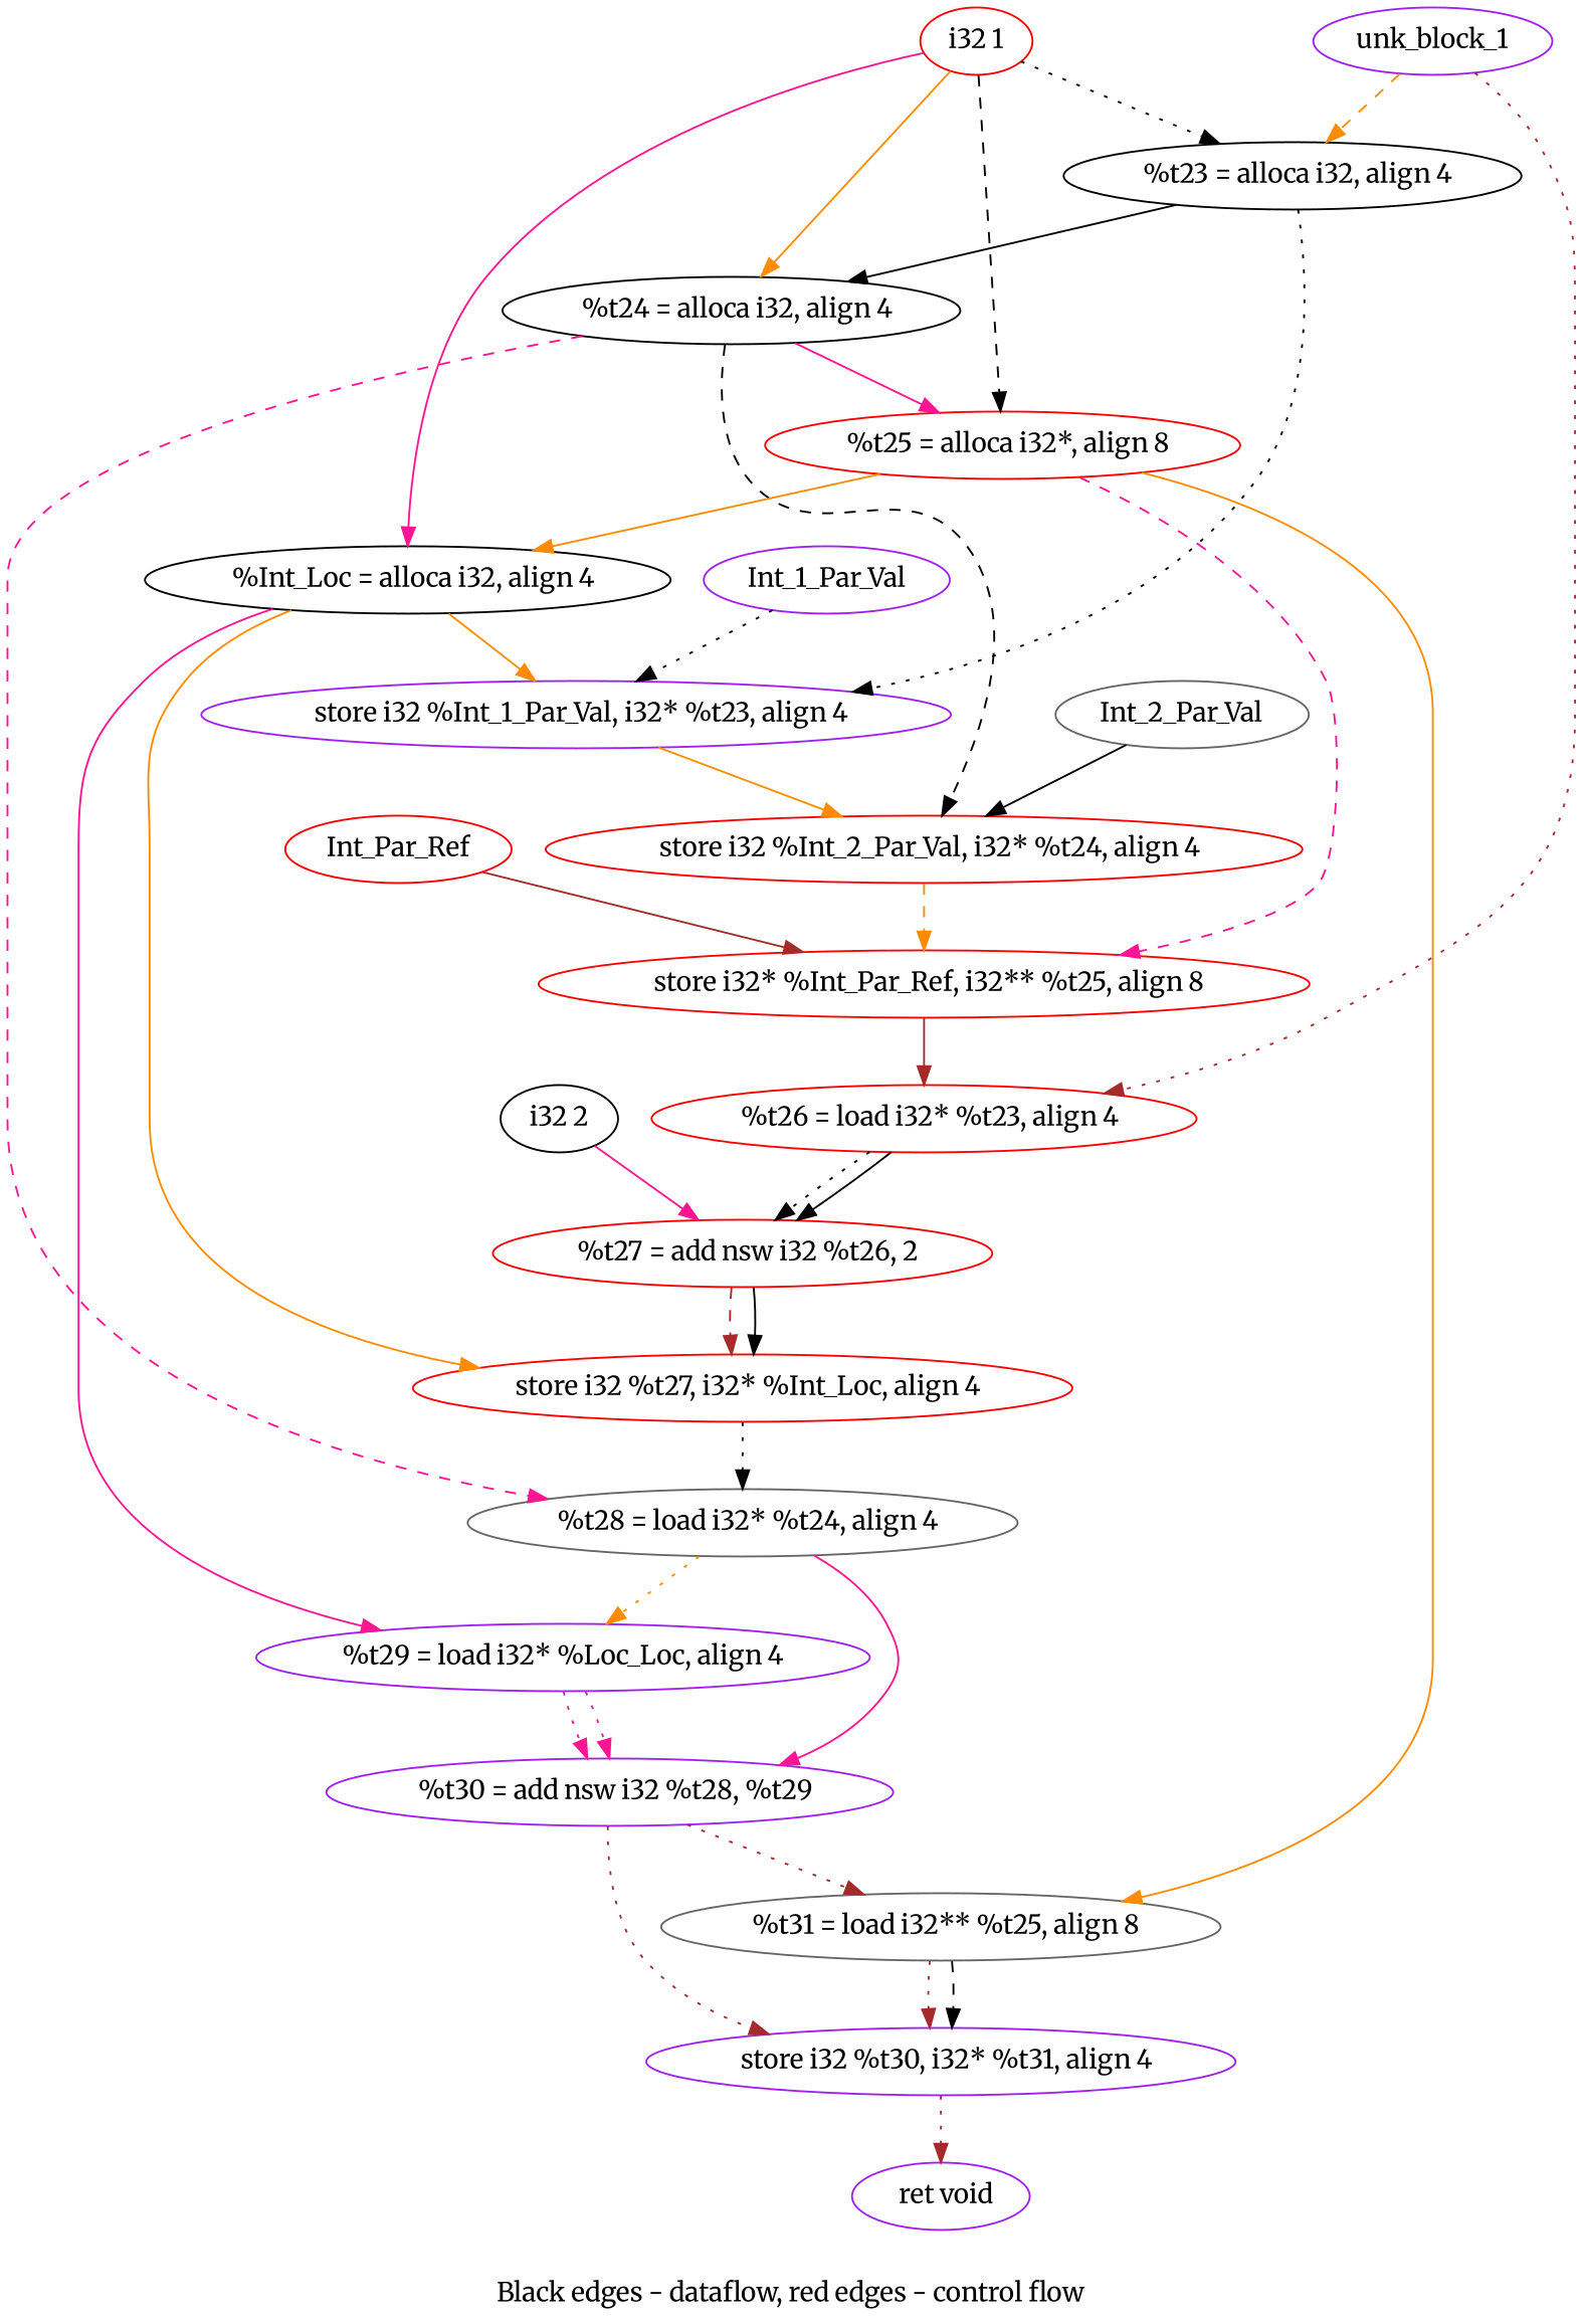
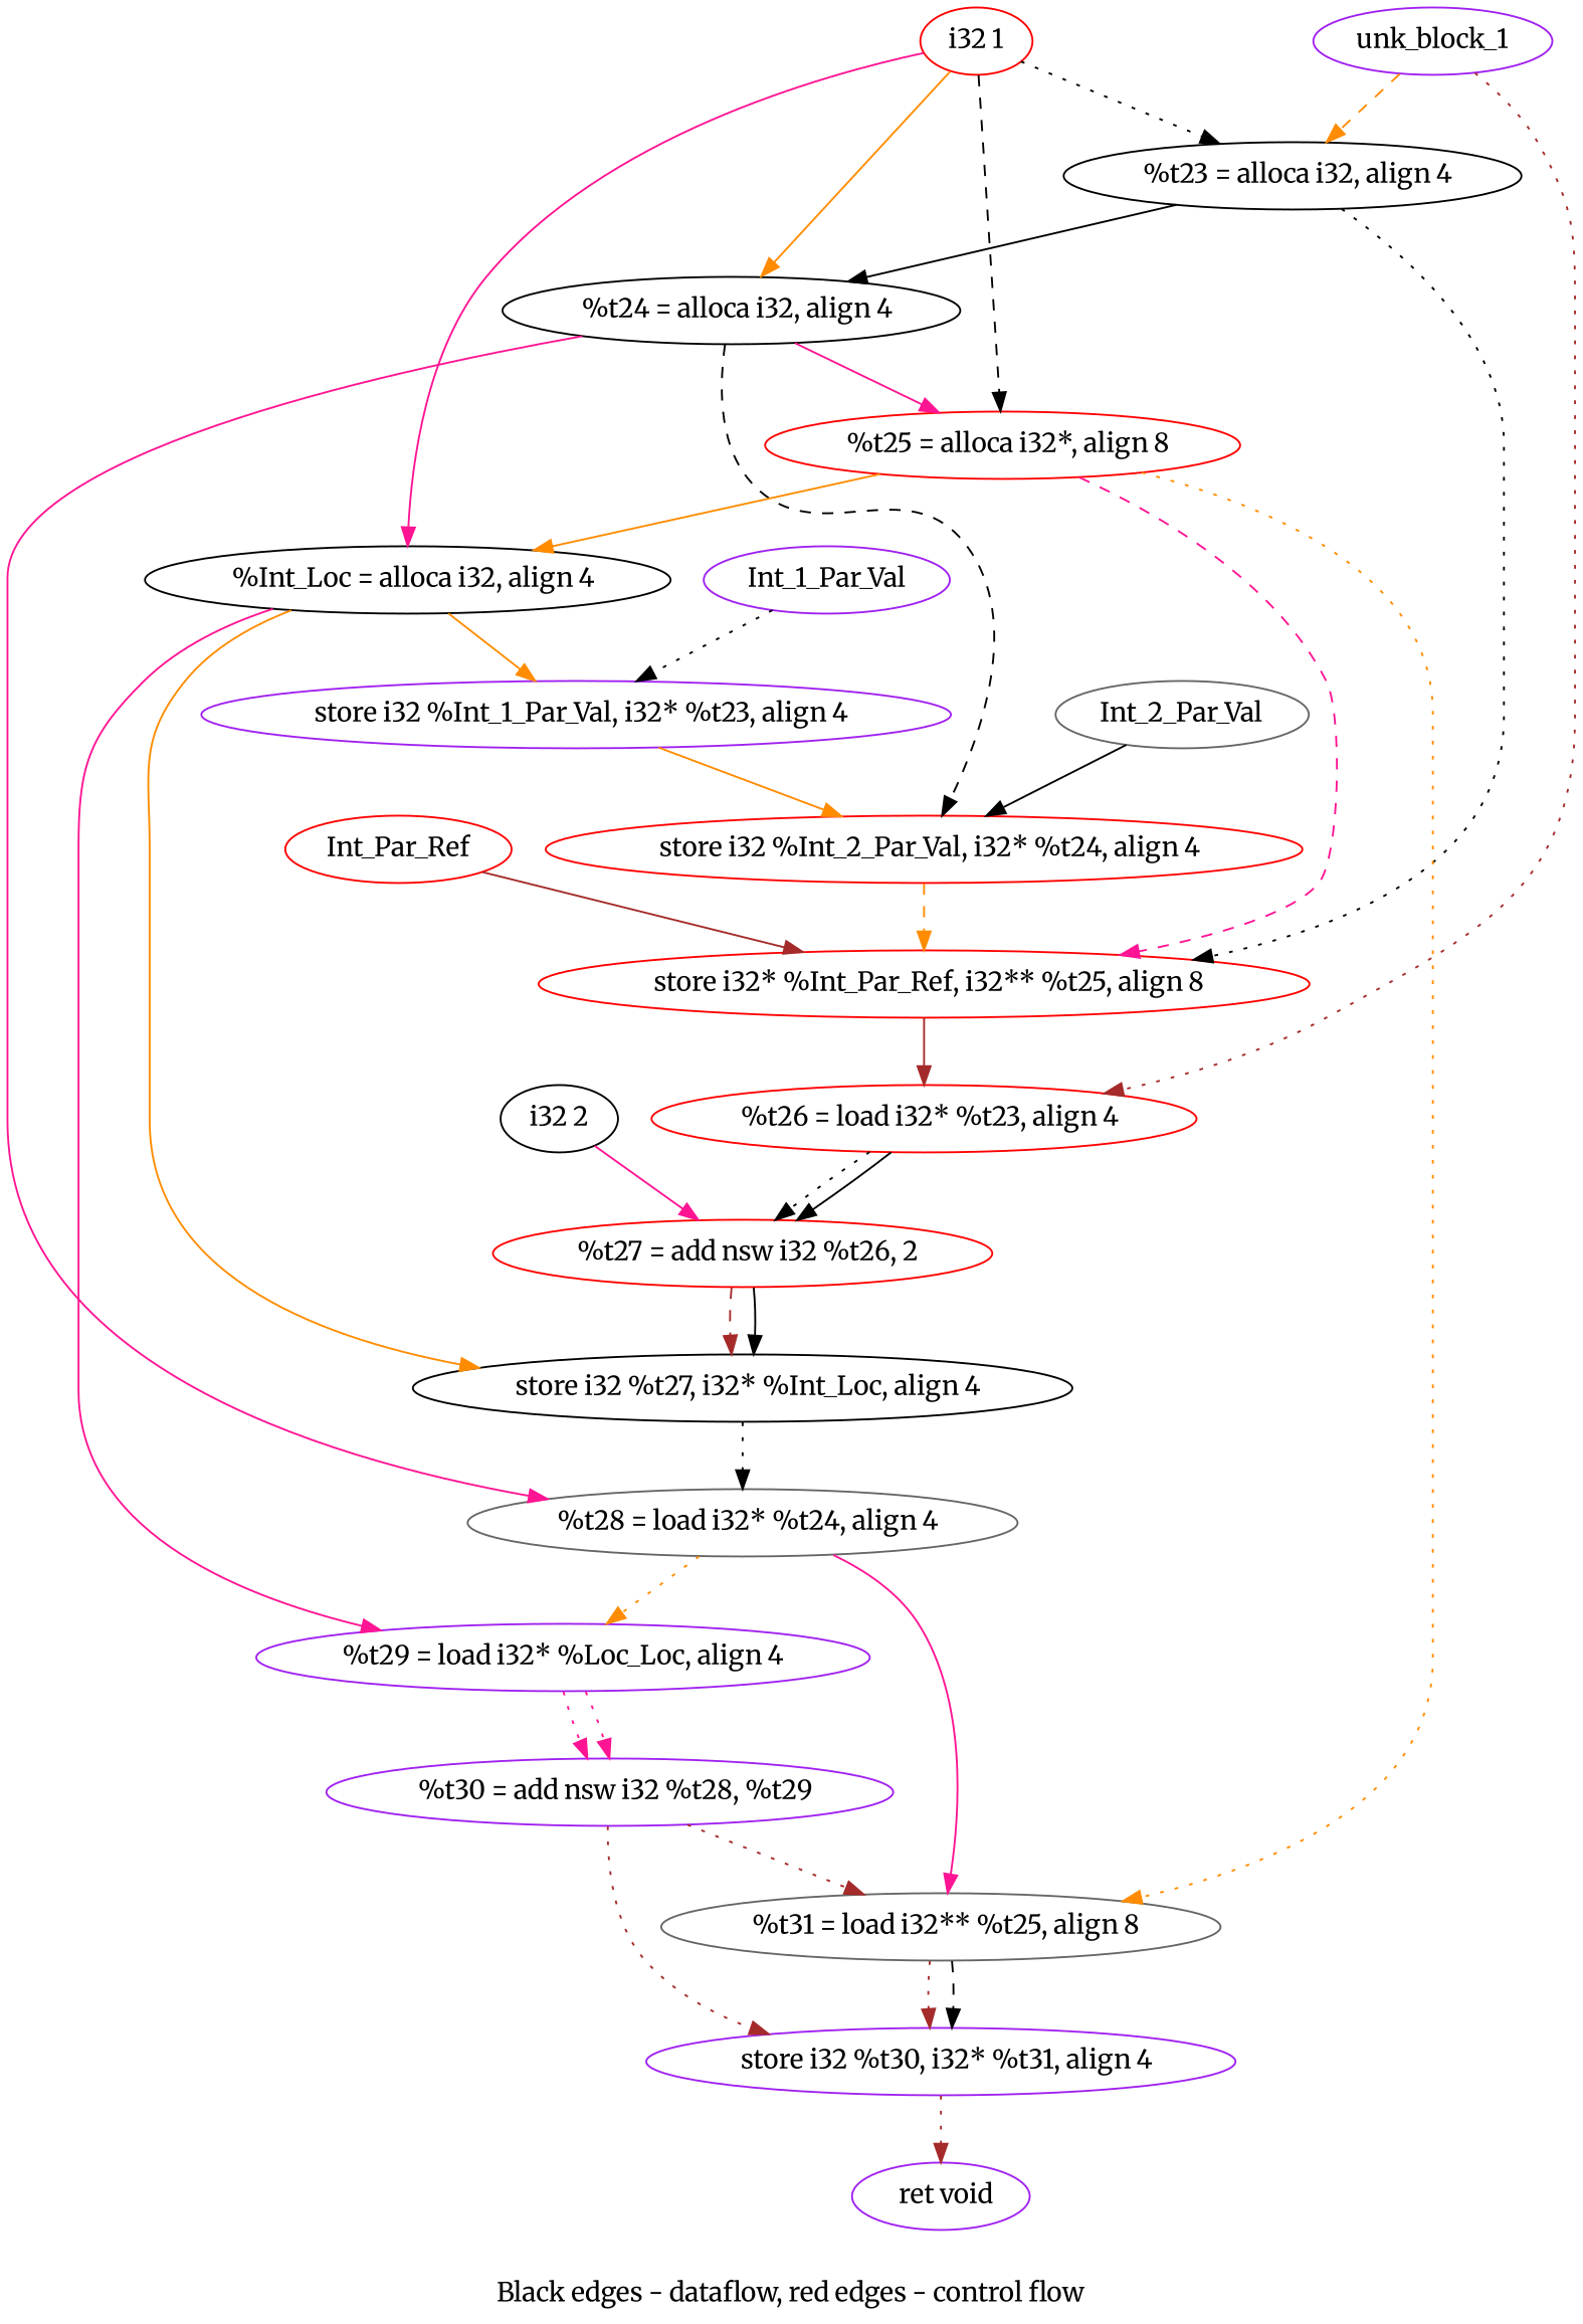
  digraph {
    compound=true
    fontname=Merriweather
    label="Black edges - dataflow, red edges - control flow"
    node [color=purple fontname=Merriweather]
    edge [color=black fontname=Merriweather style=solid]
    n1 [color=black label="  %t23 = alloca i32, align 4"]
    n2 [color=black label="  %t24 = alloca i32, align 4"]
    n3 [label="  store i32 %Int_1_Par_Val, i32* %t23, align 4"]
    n4 [color=red label="  %t25 = alloca i32*, align 8"]
    n5 [color=red label="  store i32 %Int_2_Par_Val, i32* %t24, align 4"]
    n6 [color=gray40 label="  %t28 = load i32* %t24, align 4"]
    n7 [color=red label="  %t26 = load i32* %t23, align 4"]
    n8 [color=red label="  %t27 = add nsw i32 %t26, 2"]
    n9 [color=black label="  %Int_Loc = alloca i32, align 4"]
    n10 [color=red label="  store i32* %Int_Par_Ref, i32** %t25, align 8"]
    n11 [color=gray40 label="  %t31 = load i32** %t25, align 8"]
    n12 [label="%t29 = load i32* %Loc_Loc, align 4"]
    n13 [label="  %t30 = add nsw i32 %t28, %t29"]
-   n14 [color=red label="  store i32 %t27, i32* %Int_Loc, align 4"]
+   n14 [color=black label="  store i32 %t27, i32* %Int_Loc, align 4"]
    n15 [label="  store i32 %t30, i32* %t31, align 4"]
    n16 [label="  ret void"]
    unk_block_1
    "i32 1" [color=red]
    Int_1_Par_Val
    Int_2_Par_Val [color=gray40]
    Int_Par_Ref [color=red]
    "i32 2" [color=black]
    n1 -> n2 [weight=2]
-   n1 -> n3 [style=dotted]
+   n1 -> n10 [style=dotted]
    n2 -> n4 [color=deeppink weight=2]
    n2 -> n5 [style=dashed]
-   n2 -> n6 [color=deeppink style=dashed]
+   n2 -> n6 [color=deeppink]
    n3 -> n5 [color=darkorange weight=2]
    n4 -> n9 [color=darkorange weight=2]
    n4 -> n10 [color=deeppink style=dashed]
-   n4 -> n11 [color=darkorange]
+   n4 -> n11 [color=darkorange style=dotted]
    n5 -> n10 [color=darkorange style=dashed weight=2]
    n6 -> n12 [color=darkorange style=dotted weight=2]
-   n6 -> n13 [color=deeppink]
+   n6 -> n11 [color=deeppink]
    n7 -> n8 [style=dotted weight=2]
    n7 -> n8
    n8 -> n14 [color=brown style=dashed weight=2]
    n8 -> n14
    n9 -> n3 [color=darkorange weight=2]
    n9 -> n12 [color=deeppink]
    n9 -> n14 [color=darkorange]
    n10 -> n7 [color=brown weight=2]
    n11 -> n15 [color=brown style=dotted weight=2]
    n11 -> n15 [style=dashed]
    n12 -> n13 [color=deeppink style=dotted weight=2]
    n12 -> n13 [color=deeppink style=dotted]
    n13 -> n11 [color=brown style=dotted weight=2]
    n13 -> n15 [color=brown style=dotted]
    n14 -> n6 [style=dotted weight=2]
    n15 -> n16 [color=brown style=dotted weight=2]
    unk_block_1 -> n1 [color=darkorange style=dashed]
    unk_block_1 -> n7 [color=brown style=dotted]
    "i32 1" -> n1 [style=dotted]
    "i32 1" -> n2 [color=darkorange]
    "i32 1" -> n4 [style=dashed]
    "i32 1" -> n9 [color=deeppink]
    Int_1_Par_Val -> n3 [style=dotted]
    Int_2_Par_Val -> n5
    Int_Par_Ref -> n10 [color=brown]
    "i32 2" -> n8 [color=deeppink]
  }
